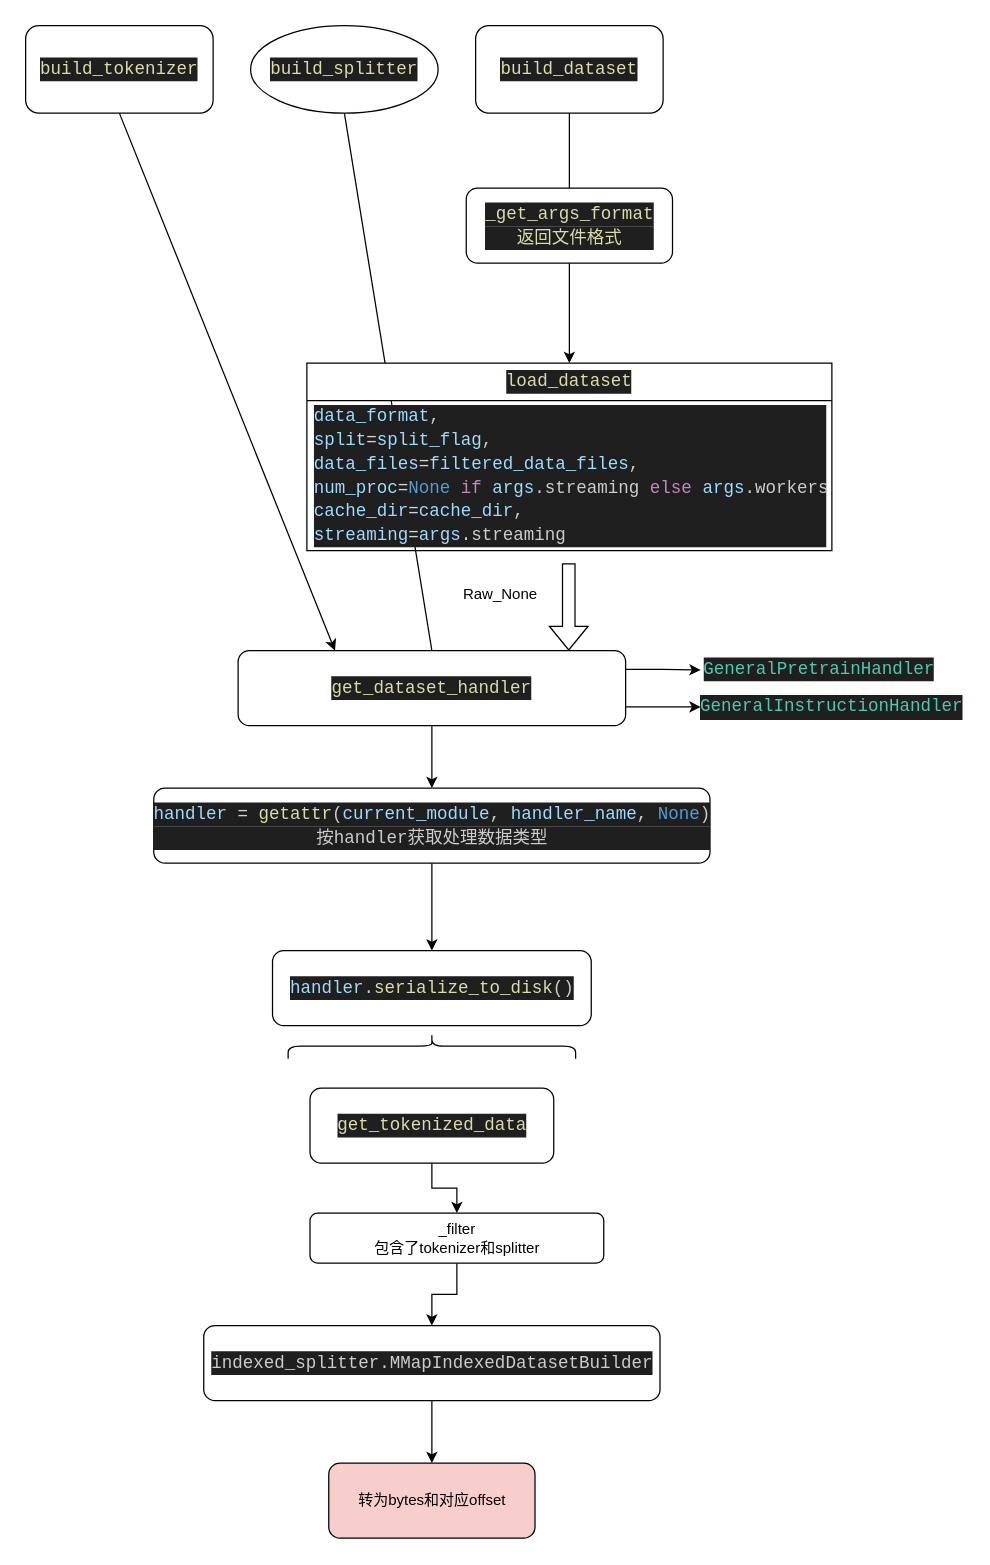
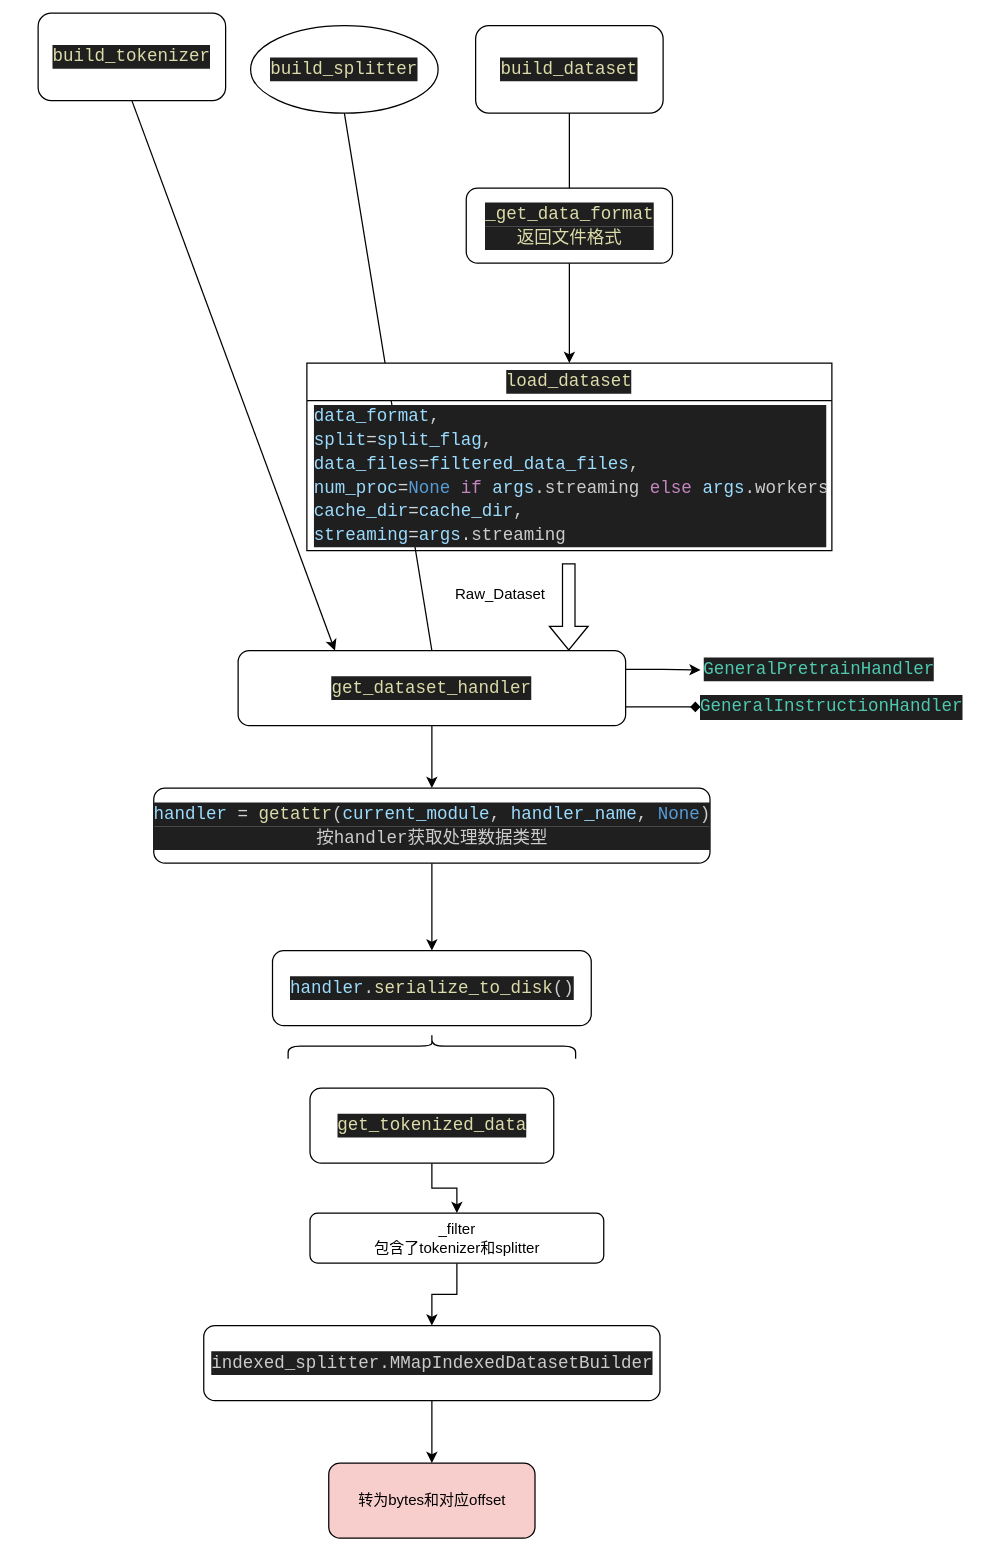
  <mxCell id="0" />
  <mxCell id="1" parent="0" />
- <mxCell id="2" value="&lt;div style=&quot;color: rgb(204, 204, 204); background-color: rgb(31, 31, 31); font-family: Consolas, &amp;quot;Courier New&amp;quot;, monospace; font-size: 14px; line-height: 19px; white-space: pre;&quot;&gt;&lt;span style=&quot;color: #dcdcaa;&quot;&gt;build_tokenizer&lt;/span&gt;&lt;/div&gt;" style="rounded=1;whiteSpace=wrap;html=1;" parent="1" vertex="1"><mxGeometry x="20" y="20" width="150" height="70" as="geometry" /></mxCell>
+ <mxCell id="2" value="&lt;div style=&quot;color: rgb(204, 204, 204); background-color: rgb(31, 31, 31); font-family: Consolas, &amp;quot;Courier New&amp;quot;, monospace; font-size: 14px; line-height: 19px; white-space: pre;&quot;&gt;&lt;span style=&quot;color: #dcdcaa;&quot;&gt;build_tokenizer&lt;/span&gt;&lt;/div&gt;" style="rounded=1;whiteSpace=wrap;html=1;" parent="1" vertex="1"><mxGeometry x="30" y="10" width="150" height="70" as="geometry" /></mxCell>
  <mxCell id="3" value="&lt;div style=&quot;color: rgb(204, 204, 204); background-color: rgb(31, 31, 31); font-family: Consolas, &amp;quot;Courier New&amp;quot;, monospace; font-size: 14px; line-height: 19px; white-space: pre;&quot;&gt;&lt;div style=&quot;line-height: 19px;&quot;&gt;&lt;span style=&quot;color: #dcdcaa;&quot;&gt;build_splitter&lt;/span&gt;&lt;/div&gt;&lt;/div&gt;" style="ellipse;whiteSpace=wrap;html=1;" parent="1" vertex="1"><mxGeometry x="200" y="20" width="150" height="70" as="geometry" /></mxCell>
  <mxCell id="4" value="" style="edgeStyle=orthogonalEdgeStyle;rounded=0;orthogonalLoop=1;jettySize=auto;html=1;endArrow=none;" parent="1" source="5" target="7" edge="1"><mxGeometry relative="1" as="geometry" /></mxCell>
  <mxCell id="5" value="&lt;div style=&quot;color: rgb(204, 204, 204); background-color: rgb(31, 31, 31); font-family: Consolas, &amp;quot;Courier New&amp;quot;, monospace; font-size: 14px; line-height: 19px; white-space: pre;&quot;&gt;&lt;div style=&quot;line-height: 19px;&quot;&gt;&lt;div style=&quot;line-height: 19px;&quot;&gt;&lt;span style=&quot;color: #dcdcaa;&quot;&gt;build_dataset&lt;/span&gt;&lt;/div&gt;&lt;/div&gt;&lt;/div&gt;" style="rounded=1;whiteSpace=wrap;html=1;" parent="1" vertex="1"><mxGeometry x="380" y="20" width="150" height="70" as="geometry" /></mxCell>
  <mxCell id="6" value="" style="edgeStyle=orthogonalEdgeStyle;rounded=0;orthogonalLoop=1;jettySize=auto;html=1;" parent="1" source="7" edge="1"><mxGeometry relative="1" as="geometry"><mxPoint x="455" y="290" as="targetPoint" /></mxGeometry></mxCell>
- <mxCell id="7" value="&lt;div style=&quot;color: rgb(204, 204, 204); background-color: rgb(31, 31, 31); font-family: Consolas, &amp;quot;Courier New&amp;quot;, monospace; font-size: 14px; line-height: 19px; white-space: pre;&quot;&gt;&lt;span style=&quot;color: #dcdcaa;&quot;&gt;_get_args_format&lt;/span&gt;&lt;/div&gt;&lt;div style=&quot;background-color: rgb(31, 31, 31); font-family: Consolas, &amp;quot;Courier New&amp;quot;, monospace; font-size: 14px; line-height: 19px; white-space: pre;&quot;&gt;&lt;font color=&quot;#dcdcaa&quot;&gt;返回文件格式&lt;/font&gt;&lt;/div&gt;" style="whiteSpace=wrap;html=1;rounded=1;" parent="1" vertex="1"><mxGeometry x="372.5" y="150" width="165" height="60" as="geometry" /></mxCell>
- <mxCell id="8" value="Raw_None" style="text;html=1;align=center;verticalAlign=middle;whiteSpace=wrap;rounded=0;" parent="1" vertex="1"><mxGeometry x="370" y="460" width="60" height="30" as="geometry" /></mxCell>
+ <mxCell id="7" value="&lt;div style=&quot;color: rgb(204, 204, 204); background-color: rgb(31, 31, 31); font-family: Consolas, &amp;quot;Courier New&amp;quot;, monospace; font-size: 14px; line-height: 19px; white-space: pre;&quot;&gt;&lt;span style=&quot;color: #dcdcaa;&quot;&gt;_get_data_format&lt;/span&gt;&lt;/div&gt;&lt;div style=&quot;background-color: rgb(31, 31, 31); font-family: Consolas, &amp;quot;Courier New&amp;quot;, monospace; font-size: 14px; line-height: 19px; white-space: pre;&quot;&gt;&lt;font color=&quot;#dcdcaa&quot;&gt;返回文件格式&lt;/font&gt;&lt;/div&gt;" style="whiteSpace=wrap;html=1;rounded=1;" parent="1" vertex="1"><mxGeometry x="372.5" y="150" width="165" height="60" as="geometry" /></mxCell>
+ <mxCell id="8" value="Raw_Dataset" style="text;html=1;align=center;verticalAlign=middle;whiteSpace=wrap;rounded=0;" parent="1" vertex="1"><mxGeometry x="370" y="460" width="60" height="30" as="geometry" /></mxCell>
  <mxCell id="9" value="" style="shape=flexArrow;endArrow=classic;html=1;rounded=0;" parent="1" edge="1"><mxGeometry width="50" height="50" relative="1" as="geometry"><mxPoint x="454.5" y="450" as="sourcePoint" /><mxPoint x="454.5" y="520" as="targetPoint" /></mxGeometry></mxCell>
  <mxCell id="10" value="" style="edgeStyle=orthogonalEdgeStyle;rounded=0;orthogonalLoop=1;jettySize=auto;html=1;" parent="1" source="13" target="17" edge="1"><mxGeometry relative="1" as="geometry" /></mxCell>
  <mxCell id="11" style="edgeStyle=orthogonalEdgeStyle;rounded=0;orthogonalLoop=1;jettySize=auto;html=1;exitX=1;exitY=0.25;exitDx=0;exitDy=0;" edge="1" parent="1" source="13" target="21"><mxGeometry relative="1" as="geometry"><mxPoint x="590" y="535.471" as="targetPoint" /></mxGeometry></mxCell>
- <mxCell id="12" style="edgeStyle=orthogonalEdgeStyle;rounded=0;orthogonalLoop=1;jettySize=auto;html=1;exitX=1;exitY=0.75;exitDx=0;exitDy=0;entryX=0;entryY=0.5;entryDx=0;entryDy=0;" edge="1" parent="1" source="13" target="22"><mxGeometry relative="1" as="geometry" /></mxCell>
+ <mxCell id="12" style="edgeStyle=orthogonalEdgeStyle;rounded=0;orthogonalLoop=1;jettySize=auto;html=1;exitX=1;exitY=0.75;exitDx=0;exitDy=0;entryX=0;entryY=0.5;entryDx=0;entryDy=0;endArrow=diamond;" edge="1" parent="1" source="13" target="22"><mxGeometry relative="1" as="geometry" /></mxCell>
  <mxCell id="13" value="&lt;div style=&quot;color: rgb(204, 204, 204); background-color: rgb(31, 31, 31); font-family: Consolas, &amp;quot;Courier New&amp;quot;, monospace; font-size: 14px; line-height: 19px; white-space: pre;&quot;&gt;&lt;span style=&quot;color: #dcdcaa;&quot;&gt;get_dataset_handler&lt;/span&gt;&lt;/div&gt;" style="rounded=1;whiteSpace=wrap;html=1;" parent="1" vertex="1"><mxGeometry x="190" y="520" width="310" height="60" as="geometry" /></mxCell>
  <mxCell id="14" value="" style="endArrow=classic;html=1;rounded=0;exitX=0.5;exitY=1;exitDx=0;exitDy=0;entryX=0.25;entryY=0;entryDx=0;entryDy=0;" parent="1" source="2" target="13" edge="1"><mxGeometry width="50" height="50" relative="1" as="geometry"><mxPoint x="340" y="370" as="sourcePoint" /><mxPoint x="390" y="320" as="targetPoint" /></mxGeometry></mxCell>
  <mxCell id="15" value="" style="endArrow=none;html=1;rounded=0;exitX=0.5;exitY=1;exitDx=0;exitDy=0;entryX=0.5;entryY=0;entryDx=0;entryDy=0;" parent="1" source="3" target="13" edge="1"><mxGeometry width="50" height="50" relative="1" as="geometry"><mxPoint x="340" y="370" as="sourcePoint" /><mxPoint x="390" y="320" as="targetPoint" /></mxGeometry></mxCell>
  <mxCell id="16" value="" style="edgeStyle=orthogonalEdgeStyle;rounded=0;orthogonalLoop=1;jettySize=auto;html=1;" parent="1" source="17" target="20" edge="1"><mxGeometry relative="1" as="geometry" /></mxCell>
  <mxCell id="17" value="&lt;div style=&quot;color: rgb(204, 204, 204); background-color: rgb(31, 31, 31); font-family: Consolas, &amp;quot;Courier New&amp;quot;, monospace; font-size: 14px; line-height: 19px; white-space: pre;&quot;&gt;&lt;span style=&quot;color: #9cdcfe;&quot;&gt;handler&lt;/span&gt; &lt;span style=&quot;color: #d4d4d4;&quot;&gt;=&lt;/span&gt; &lt;span style=&quot;color: #dcdcaa;&quot;&gt;getattr&lt;/span&gt;(&lt;span style=&quot;color: #9cdcfe;&quot;&gt;current_module&lt;/span&gt;, &lt;span style=&quot;color: #9cdcfe;&quot;&gt;handler_name&lt;/span&gt;, &lt;span style=&quot;color: #569cd6;&quot;&gt;None&lt;/span&gt;)&lt;/div&gt;&lt;div style=&quot;color: rgb(204, 204, 204); background-color: rgb(31, 31, 31); font-family: Consolas, &amp;quot;Courier New&amp;quot;, monospace; font-size: 14px; line-height: 19px; white-space: pre;&quot;&gt;按handler获取处理数据类型&lt;/div&gt;" style="whiteSpace=wrap;html=1;rounded=1;" parent="1" vertex="1"><mxGeometry x="122.5" y="630" width="445" height="60" as="geometry" /></mxCell>
  <mxCell id="18" value="&lt;div style=&quot;color: rgb(204, 204, 204); background-color: rgb(31, 31, 31); font-family: Consolas, &amp;quot;Courier New&amp;quot;, monospace; font-size: 14px; line-height: 19px; white-space: pre;&quot;&gt;&lt;span style=&quot;color: #dcdcaa;&quot;&gt;load_dataset&lt;/span&gt;&lt;/div&gt;" style="swimlane;fontStyle=0;childLayout=stackLayout;horizontal=1;startSize=30;horizontalStack=0;resizeParent=1;resizeParentMax=0;resizeLast=0;collapsible=1;marginBottom=0;whiteSpace=wrap;html=1;" parent="1" vertex="1"><mxGeometry x="245" y="290" width="420" height="150" as="geometry" /></mxCell>
  <mxCell id="19" value="&lt;div style=&quot;color: rgb(204, 204, 204); background-color: rgb(31, 31, 31); font-family: Consolas, &amp;quot;Courier New&amp;quot;, monospace; font-size: 14px; line-height: 19px; white-space: pre;&quot;&gt;&lt;div&gt;&lt;span style=&quot;color: #9cdcfe;&quot;&gt;data_format&lt;/span&gt;,&lt;/div&gt;&lt;div&gt;&lt;span style=&quot;color: #9cdcfe;&quot;&gt;split&lt;/span&gt;&lt;span style=&quot;color: #d4d4d4;&quot;&gt;=&lt;/span&gt;&lt;span style=&quot;color: #9cdcfe;&quot;&gt;split_flag&lt;/span&gt;,&lt;/div&gt;&lt;div&gt;&lt;span style=&quot;color: #9cdcfe;&quot;&gt;data_files&lt;/span&gt;&lt;span style=&quot;color: #d4d4d4;&quot;&gt;=&lt;/span&gt;&lt;span style=&quot;color: #9cdcfe;&quot;&gt;filtered_data_files&lt;/span&gt;,&lt;/div&gt;&lt;div&gt;&lt;span style=&quot;color: #9cdcfe;&quot;&gt;num_proc&lt;/span&gt;&lt;span style=&quot;color: #d4d4d4;&quot;&gt;=&lt;/span&gt;&lt;span style=&quot;color: #569cd6;&quot;&gt;None&lt;/span&gt; &lt;span style=&quot;color: #c586c0;&quot;&gt;if&lt;/span&gt; &lt;span style=&quot;color: #9cdcfe;&quot;&gt;args&lt;/span&gt;.streaming &lt;span style=&quot;color: #c586c0;&quot;&gt;else&lt;/span&gt; &lt;span style=&quot;color: #9cdcfe;&quot;&gt;args&lt;/span&gt;.workers,&lt;/div&gt;&lt;div&gt;&lt;span style=&quot;color: #9cdcfe;&quot;&gt;cache_dir&lt;/span&gt;&lt;span style=&quot;color: #d4d4d4;&quot;&gt;=&lt;/span&gt;&lt;span style=&quot;color: #9cdcfe;&quot;&gt;cache_dir&lt;/span&gt;,&lt;/div&gt;&lt;div&gt;&lt;span style=&quot;color: #9cdcfe;&quot;&gt;streaming&lt;/span&gt;&lt;span style=&quot;color: #d4d4d4;&quot;&gt;=&lt;/span&gt;&lt;span style=&quot;color: #9cdcfe;&quot;&gt;args&lt;/span&gt;.streaming&lt;/div&gt;&lt;/div&gt;" style="text;strokeColor=none;fillColor=none;align=left;verticalAlign=middle;spacingLeft=4;spacingRight=4;overflow=hidden;points=[[0,0.5],[1,0.5]];portConstraint=eastwest;rotatable=0;whiteSpace=wrap;html=1;" parent="18" vertex="1"><mxGeometry y="30" width="420" height="120" as="geometry" /></mxCell>
  <mxCell id="20" value="&lt;div style=&quot;color: rgb(204, 204, 204); background-color: rgb(31, 31, 31); font-family: Consolas, &amp;quot;Courier New&amp;quot;, monospace; font-size: 14px; line-height: 19px; white-space: pre;&quot;&gt;&lt;div style=&quot;line-height: 19px;&quot;&gt;&lt;span style=&quot;color: #9cdcfe;&quot;&gt;handler&lt;/span&gt;.&lt;span style=&quot;color: #dcdcaa;&quot;&gt;serialize_to_disk&lt;/span&gt;()&lt;/div&gt;&lt;/div&gt;" style="whiteSpace=wrap;html=1;rounded=1;" parent="1" vertex="1"><mxGeometry x="217.5" y="760" width="255" height="60" as="geometry" /></mxCell>
  <mxCell id="21" value="&lt;div style=&quot;color: rgb(204, 204, 204); background-color: rgb(31, 31, 31); font-family: Consolas, &amp;quot;Courier New&amp;quot;, monospace; font-size: 14px; line-height: 19px; white-space: pre;&quot;&gt;&lt;span style=&quot;color: #4ec9b0;&quot;&gt;GeneralPretrainHandler&lt;/span&gt;&lt;/div&gt;" style="text;html=1;align=center;verticalAlign=middle;whiteSpace=wrap;rounded=0;" vertex="1" parent="1"><mxGeometry x="560" y="520.47" width="190" height="30" as="geometry" /></mxCell>
  <mxCell id="22" value="&lt;div style=&quot;background-color: rgb(31, 31, 31); line-height: 19px;&quot;&gt;&lt;font face=&quot;Consolas, Courier New, monospace&quot; color=&quot;#4ec9b0&quot;&gt;&lt;span style=&quot;font-size: 14px; white-space: pre;&quot;&gt;GeneralInstructionHandler&lt;/span&gt;&lt;/font&gt;&lt;br&gt;&lt;/div&gt;" style="text;html=1;align=center;verticalAlign=middle;whiteSpace=wrap;rounded=0;" vertex="1" parent="1"><mxGeometry x="560" y="550" width="210" height="30" as="geometry" /></mxCell>
  <mxCell id="23" value="" style="edgeStyle=orthogonalEdgeStyle;rounded=0;orthogonalLoop=1;jettySize=auto;html=1;" edge="1" parent="1" source="24" target="26"><mxGeometry relative="1" as="geometry" /></mxCell>
  <mxCell id="24" value="&lt;div style=&quot;color: rgb(204, 204, 204); background-color: rgb(31, 31, 31); font-family: Consolas, &amp;quot;Courier New&amp;quot;, monospace; font-size: 14px; line-height: 19px; white-space: pre;&quot;&gt;&lt;span style=&quot;color: #dcdcaa;&quot;&gt;get_tokenized_data&lt;/span&gt;&lt;/div&gt;" style="whiteSpace=wrap;html=1;rounded=1;" vertex="1" parent="1"><mxGeometry x="247.5" y="870" width="195" height="60" as="geometry" /></mxCell>
  <mxCell id="25" value="" style="edgeStyle=orthogonalEdgeStyle;rounded=0;orthogonalLoop=1;jettySize=auto;html=1;" edge="1" parent="1" source="26" target="28"><mxGeometry relative="1" as="geometry" /></mxCell>
  <mxCell id="26" value="_filter&lt;div&gt;包含了tokenizer和splitter&lt;/div&gt;" style="whiteSpace=wrap;html=1;rounded=1;" vertex="1" parent="1"><mxGeometry x="247.5" y="970" width="235" height="40" as="geometry" /></mxCell>
  <mxCell id="27" value="" style="edgeStyle=orthogonalEdgeStyle;rounded=0;orthogonalLoop=1;jettySize=auto;html=1;" edge="1" parent="1" source="28" target="30"><mxGeometry relative="1" as="geometry" /></mxCell>
  <mxCell id="28" value="&lt;div style=&quot;color: #cccccc;background-color: #1f1f1f;font-family: Consolas, 'Courier New', monospace;font-weight: normal;font-size: 14px;line-height: 19px;white-space: pre;&quot;&gt;&lt;div&gt;&lt;span style=&quot;color: #cccccc;&quot;&gt;indexed_splitter.MMapIndexedDatasetBuilder&lt;/span&gt;&lt;/div&gt;&lt;/div&gt;" style="whiteSpace=wrap;html=1;rounded=1;" vertex="1" parent="1"><mxGeometry x="162.5" y="1060" width="365" height="60" as="geometry" /></mxCell>
  <mxCell id="29" value="" style="shape=curlyBracket;whiteSpace=wrap;html=1;rounded=1;labelPosition=left;verticalLabelPosition=middle;align=right;verticalAlign=middle;rotation=90;direction=east;" vertex="1" parent="1"><mxGeometry x="335" y="721.4" width="20" height="230" as="geometry" /></mxCell>
  <mxCell id="30" value="转为bytes和对应offset" style="whiteSpace=wrap;html=1;rounded=1;fillColor=#f8cecc;" vertex="1" parent="1"><mxGeometry x="262.5" y="1170" width="165" height="60" as="geometry" /></mxCell>
